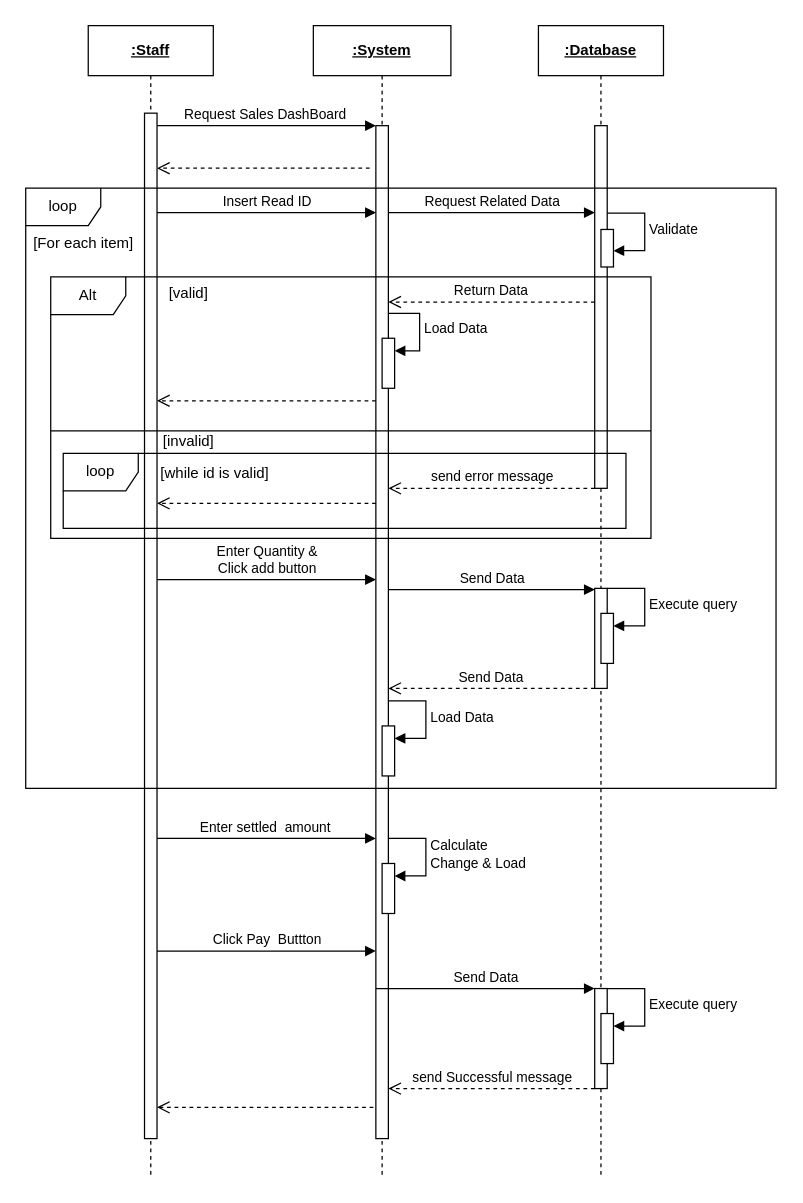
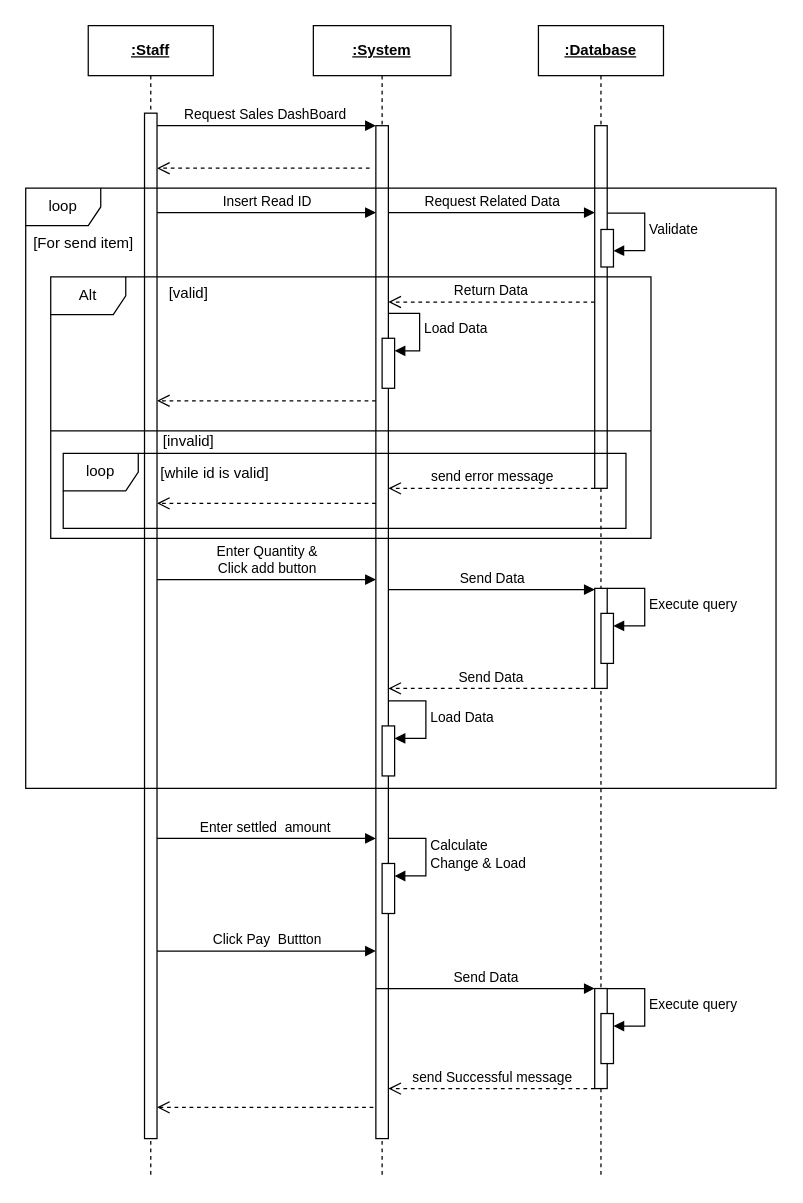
  <mxCell id="0" />
  <mxCell id="1" parent="0" />
  <mxCell id="2" value="&lt;b&gt;&lt;u&gt;:Staff&lt;/u&gt;&lt;/b&gt;" style="shape=umlLifeline;perimeter=lifelinePerimeter;whiteSpace=wrap;html=1;container=0;dropTarget=0;collapsible=0;recursiveResize=0;outlineConnect=0;portConstraint=eastwest;newEdgeStyle={&quot;edgeStyle&quot;:&quot;elbowEdgeStyle&quot;,&quot;elbow&quot;:&quot;vertical&quot;,&quot;curved&quot;:0,&quot;rounded&quot;:0};" parent="1" vertex="1"><mxGeometry x="70" y="20" width="100" height="920" as="geometry" /></mxCell>
  <mxCell id="3" value="" style="html=1;points=[];perimeter=orthogonalPerimeter;outlineConnect=0;targetShapes=umlLifeline;portConstraint=eastwest;newEdgeStyle={&quot;edgeStyle&quot;:&quot;elbowEdgeStyle&quot;,&quot;elbow&quot;:&quot;vertical&quot;,&quot;curved&quot;:0,&quot;rounded&quot;:0};" parent="2" vertex="1"><mxGeometry x="45" y="70" width="10" height="820" as="geometry" /></mxCell>
  <mxCell id="4" value="&lt;b&gt;&lt;u&gt;:System&lt;/u&gt;&lt;/b&gt;" style="shape=umlLifeline;perimeter=lifelinePerimeter;whiteSpace=wrap;html=1;container=0;dropTarget=0;collapsible=0;recursiveResize=0;outlineConnect=0;portConstraint=eastwest;newEdgeStyle={&quot;edgeStyle&quot;:&quot;elbowEdgeStyle&quot;,&quot;elbow&quot;:&quot;vertical&quot;,&quot;curved&quot;:0,&quot;rounded&quot;:0};" parent="1" vertex="1"><mxGeometry x="250" y="20" width="110" height="920" as="geometry" /></mxCell>
  <mxCell id="5" value="" style="html=1;points=[];perimeter=orthogonalPerimeter;outlineConnect=0;targetShapes=umlLifeline;portConstraint=eastwest;newEdgeStyle={&quot;edgeStyle&quot;:&quot;elbowEdgeStyle&quot;,&quot;elbow&quot;:&quot;vertical&quot;,&quot;curved&quot;:0,&quot;rounded&quot;:0};" parent="4" vertex="1"><mxGeometry x="50" y="80" width="10" height="810" as="geometry" /></mxCell>
  <mxCell id="6" value="" style="html=1;points=[[0,0,0,0,5],[0,1,0,0,-5],[1,0,0,0,5],[1,1,0,0,-5]];perimeter=orthogonalPerimeter;outlineConnect=0;targetShapes=umlLifeline;portConstraint=eastwest;newEdgeStyle={&quot;curved&quot;:0,&quot;rounded&quot;:0};" vertex="1" parent="4"><mxGeometry x="55" y="560" width="10" height="40" as="geometry" /></mxCell>
  <mxCell id="7" value="Load Data" style="html=1;align=left;spacingLeft=2;endArrow=block;rounded=0;edgeStyle=orthogonalEdgeStyle;curved=0;rounded=0;" edge="1" target="6" parent="4"><mxGeometry relative="1" as="geometry"><mxPoint x="60" y="540" as="sourcePoint" /><Array as="points"><mxPoint x="90" y="570" /></Array></mxGeometry></mxCell>
  <mxCell id="8" value="" style="html=1;points=[[0,0,0,0,5],[0,1,0,0,-5],[1,0,0,0,5],[1,1,0,0,-5]];perimeter=orthogonalPerimeter;outlineConnect=0;targetShapes=umlLifeline;portConstraint=eastwest;newEdgeStyle={&quot;curved&quot;:0,&quot;rounded&quot;:0};" parent="4" vertex="1"><mxGeometry x="55" y="250" width="10" height="40" as="geometry" /></mxCell>
  <mxCell id="9" value="" style="html=1;points=[[0,0,0,0,5],[0,1,0,0,-5],[1,0,0,0,5],[1,1,0,0,-5]];perimeter=orthogonalPerimeter;outlineConnect=0;targetShapes=umlLifeline;portConstraint=eastwest;newEdgeStyle={&quot;curved&quot;:0,&quot;rounded&quot;:0};" vertex="1" parent="4"><mxGeometry x="55" y="670" width="10" height="40" as="geometry" /></mxCell>
  <mxCell id="10" value="Calculate &lt;br&gt;Change &amp;amp; Load&amp;nbsp;" style="html=1;align=left;spacingLeft=2;endArrow=block;rounded=0;edgeStyle=orthogonalEdgeStyle;curved=0;rounded=0;" edge="1" target="9" parent="4"><mxGeometry relative="1" as="geometry"><mxPoint x="60" y="650" as="sourcePoint" /><Array as="points"><mxPoint x="90" y="680" /></Array></mxGeometry></mxCell>
  <mxCell id="11" value="Request Sales DashBoard&amp;nbsp;" style="html=1;verticalAlign=bottom;endArrow=block;edgeStyle=elbowEdgeStyle;elbow=vertical;curved=0;rounded=0;" parent="1" source="3" target="5" edge="1"><mxGeometry relative="1" as="geometry"><mxPoint x="225" y="110" as="sourcePoint" /><Array as="points"><mxPoint x="210" y="100" /></Array></mxGeometry></mxCell>
  <mxCell id="12" value="&lt;b&gt;&lt;u&gt;:Database&lt;/u&gt;&lt;/b&gt;" style="shape=umlLifeline;perimeter=lifelinePerimeter;whiteSpace=wrap;html=1;container=0;dropTarget=0;collapsible=0;recursiveResize=0;outlineConnect=0;portConstraint=eastwest;newEdgeStyle={&quot;edgeStyle&quot;:&quot;elbowEdgeStyle&quot;,&quot;elbow&quot;:&quot;vertical&quot;,&quot;curved&quot;:0,&quot;rounded&quot;:0};" parent="1" vertex="1"><mxGeometry x="430" y="20" width="100" height="920" as="geometry" /></mxCell>
  <mxCell id="13" value="" style="html=1;points=[];perimeter=orthogonalPerimeter;outlineConnect=0;targetShapes=umlLifeline;portConstraint=eastwest;newEdgeStyle={&quot;edgeStyle&quot;:&quot;elbowEdgeStyle&quot;,&quot;elbow&quot;:&quot;vertical&quot;,&quot;curved&quot;:0,&quot;rounded&quot;:0};" parent="12" vertex="1"><mxGeometry x="45" y="80" width="10" height="290" as="geometry" /></mxCell>
  <mxCell id="14" value="" style="html=1;points=[[0,0,0,0,5],[0,1,0,0,-5],[1,0,0,0,5],[1,1,0,0,-5]];perimeter=orthogonalPerimeter;outlineConnect=0;targetShapes=umlLifeline;portConstraint=eastwest;newEdgeStyle={&quot;curved&quot;:0,&quot;rounded&quot;:0};" parent="12" vertex="1"><mxGeometry x="50" y="163" width="10" height="30" as="geometry" /></mxCell>
  <mxCell id="15" value="Validate" style="html=1;align=left;spacingLeft=2;endArrow=block;rounded=0;edgeStyle=orthogonalEdgeStyle;curved=0;rounded=0;" parent="12" target="14" edge="1"><mxGeometry relative="1" as="geometry"><mxPoint x="55" y="150" as="sourcePoint" /><Array as="points"><mxPoint x="85" y="180" /></Array></mxGeometry></mxCell>
  <mxCell id="16" value="" style="html=1;points=[[0,0,0,0,5],[0,1,0,0,-5],[1,0,0,0,5],[1,1,0,0,-5]];perimeter=orthogonalPerimeter;outlineConnect=0;targetShapes=umlLifeline;portConstraint=eastwest;newEdgeStyle={&quot;curved&quot;:0,&quot;rounded&quot;:0};" vertex="1" parent="12"><mxGeometry x="45" y="450" width="10" height="80" as="geometry" /></mxCell>
  <mxCell id="17" value="" style="html=1;points=[[0,0,0,0,5],[0,1,0,0,-5],[1,0,0,0,5],[1,1,0,0,-5]];perimeter=orthogonalPerimeter;outlineConnect=0;targetShapes=umlLifeline;portConstraint=eastwest;newEdgeStyle={&quot;curved&quot;:0,&quot;rounded&quot;:0};" vertex="1" parent="12"><mxGeometry x="50" y="470" width="10" height="40" as="geometry" /></mxCell>
  <mxCell id="18" value="Execute query" style="html=1;align=left;spacingLeft=2;endArrow=block;rounded=0;edgeStyle=orthogonalEdgeStyle;curved=0;rounded=0;" edge="1" target="17" parent="12"><mxGeometry relative="1" as="geometry"><mxPoint x="55" y="450" as="sourcePoint" /><Array as="points"><mxPoint x="85" y="480" /></Array></mxGeometry></mxCell>
  <mxCell id="19" value="" style="html=1;points=[[0,0,0,0,5],[0,1,0,0,-5],[1,0,0,0,5],[1,1,0,0,-5]];perimeter=orthogonalPerimeter;outlineConnect=0;targetShapes=umlLifeline;portConstraint=eastwest;newEdgeStyle={&quot;curved&quot;:0,&quot;rounded&quot;:0};" vertex="1" parent="12"><mxGeometry x="45" y="770" width="10" height="80" as="geometry" /></mxCell>
  <mxCell id="20" value="" style="html=1;points=[[0,0,0,0,5],[0,1,0,0,-5],[1,0,0,0,5],[1,1,0,0,-5]];perimeter=orthogonalPerimeter;outlineConnect=0;targetShapes=umlLifeline;portConstraint=eastwest;newEdgeStyle={&quot;curved&quot;:0,&quot;rounded&quot;:0};" vertex="1" parent="12"><mxGeometry x="50" y="790" width="10" height="40" as="geometry" /></mxCell>
  <mxCell id="21" value="Execute query" style="html=1;align=left;spacingLeft=2;endArrow=block;rounded=0;edgeStyle=orthogonalEdgeStyle;curved=0;rounded=0;" edge="1" target="20" parent="12"><mxGeometry relative="1" as="geometry"><mxPoint x="55" y="770" as="sourcePoint" /><Array as="points"><mxPoint x="85" y="800" /></Array></mxGeometry></mxCell>
  <mxCell id="22" value="" style="html=1;verticalAlign=bottom;endArrow=open;dashed=1;endSize=8;edgeStyle=elbowEdgeStyle;elbow=vertical;curved=0;rounded=0;" parent="1" edge="1"><mxGeometry relative="1" as="geometry"><mxPoint x="125" y="134" as="targetPoint" /><Array as="points"><mxPoint x="220" y="134" /></Array><mxPoint x="295" y="134" as="sourcePoint" /><mxPoint as="offset" /></mxGeometry></mxCell>
  <mxCell id="23" value="Insert&amp;nbsp;Read ID" style="html=1;verticalAlign=bottom;endArrow=block;elbow=vertical;rounded=0;" parent="1" edge="1" target="5"><mxGeometry relative="1" as="geometry"><mxPoint x="125" y="169.5" as="sourcePoint" /><mxPoint x="295" y="169.5" as="targetPoint" /></mxGeometry></mxCell>
  <mxCell id="24" value="Request Related Data" style="html=1;verticalAlign=bottom;endArrow=block;edgeStyle=elbowEdgeStyle;elbow=vertical;curved=0;rounded=0;" parent="1" source="5" target="13" edge="1"><mxGeometry relative="1" as="geometry"><mxPoint x="310" y="169.5" as="sourcePoint" /><Array as="points"><mxPoint x="395" y="169.5" /></Array><mxPoint x="460" y="170" as="targetPoint" /></mxGeometry></mxCell>
  <mxCell id="25" value="Alt" style="shape=umlFrame;whiteSpace=wrap;html=1;pointerEvents=0;" parent="1" vertex="1"><mxGeometry x="40" y="221" width="480" height="209" as="geometry" /></mxCell>
  <mxCell id="26" value="Return Data" style="html=1;verticalAlign=bottom;endArrow=open;dashed=1;endSize=8;elbow=vertical;rounded=0;" parent="1" edge="1" target="5"><mxGeometry relative="1" as="geometry"><mxPoint x="380" y="240" as="targetPoint" /><mxPoint x="475" y="241" as="sourcePoint" /></mxGeometry></mxCell>
  <mxCell id="27" value="Load Data" style="html=1;align=left;spacingLeft=2;endArrow=block;rounded=0;edgeStyle=orthogonalEdgeStyle;curved=0;rounded=0;" parent="1" target="8" edge="1"><mxGeometry x="-0.007" relative="1" as="geometry"><mxPoint x="310" y="250" as="sourcePoint" /><Array as="points"><mxPoint x="335" y="280" /></Array><mxPoint as="offset" /></mxGeometry></mxCell>
  <mxCell id="28" value="" style="html=1;verticalAlign=bottom;endArrow=open;dashed=1;endSize=8;edgeStyle=elbowEdgeStyle;elbow=vertical;curved=0;rounded=0;" parent="1" source="5" target="3" edge="1"><mxGeometry relative="1" as="geometry"><mxPoint x="140" y="320" as="targetPoint" /><Array as="points"><mxPoint x="215" y="320" /></Array><mxPoint x="290" y="320" as="sourcePoint" /><mxPoint as="offset" /></mxGeometry></mxCell>
  <mxCell id="29" value="" style="line;strokeWidth=1;fillColor=none;align=left;verticalAlign=middle;spacingTop=-1;spacingLeft=3;spacingRight=3;rotatable=0;labelPosition=right;points=[];portConstraint=eastwest;strokeColor=inherit;" parent="1" vertex="1"><mxGeometry x="40" y="340" width="480" height="8" as="geometry" /></mxCell>
  <mxCell id="30" value="send error message" style="html=1;verticalAlign=bottom;endArrow=open;dashed=1;endSize=8;edgeStyle=elbowEdgeStyle;elbow=vertical;curved=0;rounded=0;" parent="1" edge="1" target="5"><mxGeometry x="-0.002" relative="1" as="geometry"><mxPoint x="320" y="390" as="targetPoint" /><Array as="points"><mxPoint x="400" y="390" /></Array><mxPoint x="475" y="390" as="sourcePoint" /><mxPoint as="offset" /></mxGeometry></mxCell>
  <mxCell id="31" value="" style="html=1;verticalAlign=bottom;endArrow=open;dashed=1;endSize=8;edgeStyle=elbowEdgeStyle;elbow=vertical;curved=0;rounded=0;" parent="1" edge="1" source="5"><mxGeometry relative="1" as="geometry"><mxPoint x="125" y="402" as="targetPoint" /><Array as="points"><mxPoint x="200" y="402" /></Array><mxPoint x="295" y="402" as="sourcePoint" /><mxPoint as="offset" /></mxGeometry></mxCell>
  <mxCell id="32" value="loop" style="shape=umlFrame;whiteSpace=wrap;html=1;pointerEvents=0;" parent="1" vertex="1"><mxGeometry x="50" y="362" width="450" height="60" as="geometry" /></mxCell>
  <mxCell id="33" value="&lt;span style=&quot;font-weight: normal;&quot;&gt;[while id is valid]&lt;/span&gt;" style="text;align=center;fontStyle=1;verticalAlign=middle;spacingLeft=3;spacingRight=3;strokeColor=none;rotatable=0;points=[[0,0.5],[1,0.5]];portConstraint=eastwest;html=1;" parent="1" vertex="1"><mxGeometry x="131" y="365" width="80" height="26" as="geometry" /></mxCell>
  <mxCell id="34" value="&lt;span style=&quot;font-weight: normal;&quot;&gt;[invalid]&lt;/span&gt;" style="text;align=center;fontStyle=1;verticalAlign=middle;spacingLeft=3;spacingRight=3;strokeColor=none;rotatable=0;points=[[0,0.5],[1,0.5]];portConstraint=eastwest;html=1;" parent="1" vertex="1"><mxGeometry x="110" y="340" width="80" height="26" as="geometry" /></mxCell>
  <mxCell id="35" value="&lt;span style=&quot;font-weight: normal;&quot;&gt;[valid]&lt;/span&gt;" style="text;align=center;fontStyle=1;verticalAlign=middle;spacingLeft=3;spacingRight=3;strokeColor=none;rotatable=0;points=[[0,0.5],[1,0.5]];portConstraint=eastwest;html=1;" parent="1" vertex="1"><mxGeometry x="110" y="221" width="80" height="26" as="geometry" /></mxCell>
  <mxCell id="36" value="Enter Quantity &amp;amp; &lt;br&gt;Click add button" style="html=1;verticalAlign=bottom;endArrow=block;elbow=vertical;rounded=0;" edge="1" parent="1" target="5"><mxGeometry relative="1" as="geometry"><mxPoint x="125" y="463" as="sourcePoint" /><mxPoint x="295" y="463" as="targetPoint" /></mxGeometry></mxCell>
  <mxCell id="37" value="Send Data" style="html=1;verticalAlign=bottom;endArrow=block;elbow=vertical;rounded=0;" edge="1" parent="1"><mxGeometry relative="1" as="geometry"><mxPoint x="310" y="471" as="sourcePoint" /><mxPoint x="475" y="471" as="targetPoint" /><mxPoint as="offset" /></mxGeometry></mxCell>
  <mxCell id="38" value="Send Data" style="html=1;verticalAlign=bottom;endArrow=open;dashed=1;endSize=8;edgeStyle=elbowEdgeStyle;elbow=vertical;curved=0;rounded=0;" edge="1" parent="1" target="5"><mxGeometry relative="1" as="geometry"><mxPoint x="320" y="550" as="targetPoint" /><Array as="points"><mxPoint x="395" y="550" /></Array><mxPoint x="475" y="550" as="sourcePoint" /></mxGeometry></mxCell>
  <mxCell id="39" value="loop" style="shape=umlFrame;whiteSpace=wrap;html=1;pointerEvents=0;" vertex="1" parent="1"><mxGeometry x="20" y="150" width="600" height="480" as="geometry" /></mxCell>
- <mxCell id="40" value="&lt;span style=&quot;font-weight: normal;&quot;&gt;[For each item]&lt;/span&gt;" style="text;align=center;fontStyle=1;verticalAlign=middle;spacingLeft=3;spacingRight=3;strokeColor=none;rotatable=0;points=[[0,0.5],[1,0.5]];portConstraint=eastwest;html=1;" vertex="1" parent="1"><mxGeometry x="26" y="181" width="80" height="26" as="geometry" /></mxCell>
+ <mxCell id="40" value="&lt;span style=&quot;font-weight: normal;&quot;&gt;[For send item]&lt;/span&gt;" style="text;align=center;fontStyle=1;verticalAlign=middle;spacingLeft=3;spacingRight=3;strokeColor=none;rotatable=0;points=[[0,0.5],[1,0.5]];portConstraint=eastwest;html=1;" vertex="1" parent="1"><mxGeometry x="26" y="181" width="80" height="26" as="geometry" /></mxCell>
  <mxCell id="41" value="Enter settled &amp;nbsp;amount&amp;nbsp;" style="html=1;verticalAlign=bottom;endArrow=block;elbow=vertical;rounded=0;" edge="1" parent="1"><mxGeometry relative="1" as="geometry"><mxPoint x="125" y="670" as="sourcePoint" /><mxPoint x="300" y="670" as="targetPoint" /></mxGeometry></mxCell>
  <mxCell id="42" value="Click Pay &amp;nbsp;Buttton" style="html=1;verticalAlign=bottom;endArrow=block;elbow=vertical;rounded=0;" edge="1" parent="1"><mxGeometry relative="1" as="geometry"><mxPoint x="125" y="760" as="sourcePoint" /><mxPoint x="300" y="760" as="targetPoint" /></mxGeometry></mxCell>
  <mxCell id="43" value="Send Data" style="html=1;verticalAlign=bottom;endArrow=block;elbow=vertical;rounded=0;" edge="1" parent="1"><mxGeometry relative="1" as="geometry"><mxPoint x="300" y="790" as="sourcePoint" /><mxPoint x="475" y="790" as="targetPoint" /></mxGeometry></mxCell>
  <mxCell id="44" value="send Successful message" style="html=1;verticalAlign=bottom;endArrow=open;dashed=1;endSize=8;edgeStyle=elbowEdgeStyle;elbow=horizontal;curved=0;rounded=0;" edge="1" parent="1"><mxGeometry x="-0.002" relative="1" as="geometry"><mxPoint x="310" y="870" as="targetPoint" /><Array as="points"><mxPoint x="395" y="870" /></Array><mxPoint x="475" y="870" as="sourcePoint" /><mxPoint as="offset" /></mxGeometry></mxCell>
  <mxCell id="45" value="" style="html=1;verticalAlign=bottom;endArrow=open;dashed=1;endSize=8;edgeStyle=elbowEdgeStyle;elbow=horizontal;curved=0;rounded=0;" edge="1" parent="1"><mxGeometry x="-0.002" relative="1" as="geometry"><mxPoint x="125" y="885" as="targetPoint" /><Array as="points"><mxPoint x="218" y="885" /></Array><mxPoint x="298" y="885" as="sourcePoint" /><mxPoint as="offset" /></mxGeometry></mxCell>
